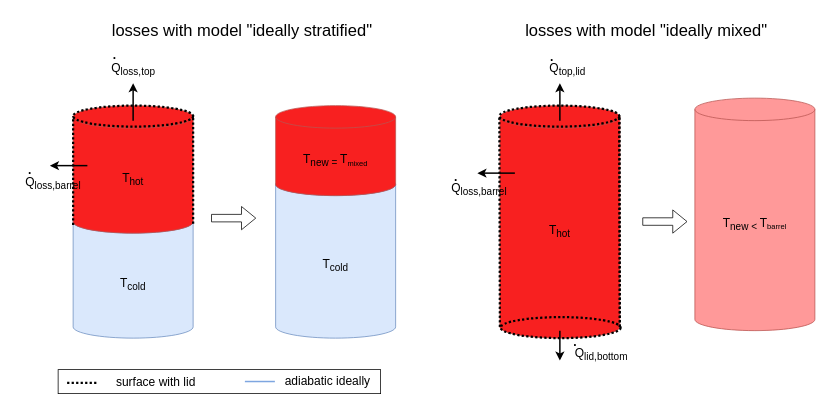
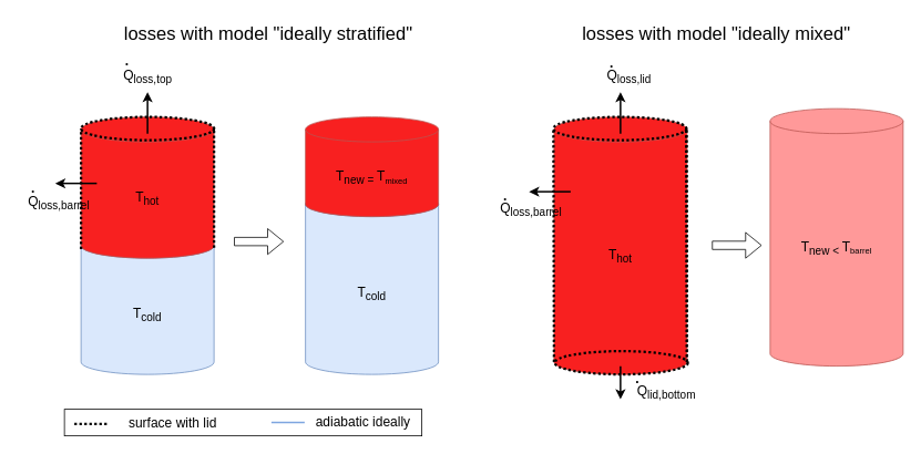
  <mxCell id="0" />
  <mxCell id="1" parent="0" />
  <mxCell id="2" value="&lt;font style=&quot;font-size: 16px;&quot;&gt;T&lt;sub&gt;cold&lt;/sub&gt;&lt;/font&gt;" style="shape=cylinder3;whiteSpace=wrap;html=1;boundedLbl=1;backgroundOutline=1;size=15;fillColor=#dae8fc;strokeColor=#6c8ebf;" parent="1" vertex="1"><mxGeometry x="97" y="280" width="160" height="170" as="geometry" /></mxCell>
  <mxCell id="3" value="&lt;font style=&quot;font-size: 16px;&quot;&gt;T&lt;sub&gt;hot&lt;/sub&gt;&lt;/font&gt;" style="shape=cylinder3;whiteSpace=wrap;html=1;boundedLbl=1;backgroundOutline=1;size=15;fillColor=#F82020;strokeColor=#b85450;gradientColor=none;" parent="1" vertex="1"><mxGeometry x="97" y="140" width="160" height="170" as="geometry" /></mxCell>
  <mxCell id="4" value="" style="endArrow=classic;startArrow=none;html=1;rounded=0;strokeColor=#000000;strokeWidth=2;fontSize=16;startFill=0;" parent="1" edge="1"><mxGeometry width="50" height="50" relative="1" as="geometry"><mxPoint x="116" y="220" as="sourcePoint" /><mxPoint x="66" y="220" as="targetPoint" /></mxGeometry></mxCell>
  <mxCell id="5" value="" style="endArrow=classic;startArrow=none;html=1;rounded=0;strokeColor=#000000;strokeWidth=2;fontSize=16;startFill=0;" parent="1" edge="1"><mxGeometry width="50" height="50" relative="1" as="geometry"><mxPoint x="177" y="160" as="sourcePoint" /><mxPoint x="177" y="110" as="targetPoint" /></mxGeometry></mxCell>
  <mxCell id="6" value="Q&lt;sub&gt;loss,top&lt;/sub&gt;" style="text;html=1;align=center;verticalAlign=middle;resizable=0;points=[];autosize=1;strokeColor=none;fillColor=none;fontSize=16;" parent="1" vertex="1"><mxGeometry x="137" y="71" width="80" height="40" as="geometry" /></mxCell>
  <mxCell id="7" value="." style="text;html=1;align=center;verticalAlign=middle;resizable=0;points=[];autosize=1;strokeColor=none;fillColor=none;fontSize=16;fontStyle=1" parent="1" vertex="1"><mxGeometry x="137" y="57" width="30" height="30" as="geometry" /></mxCell>
  <mxCell id="8" value="Q&lt;sub&gt;loss,barrel&lt;/sub&gt;" style="text;html=1;align=center;verticalAlign=middle;resizable=0;points=[];autosize=1;strokeColor=none;fillColor=none;fontSize=16;" parent="1" vertex="1"><mxGeometry x="20" y="222.5" width="100" height="40" as="geometry" /></mxCell>
  <mxCell id="9" value="." style="text;html=1;align=center;verticalAlign=middle;resizable=0;points=[];autosize=1;strokeColor=none;fillColor=none;fontSize=16;fontStyle=1" parent="1" vertex="1"><mxGeometry x="24" y="209.5" width="30" height="30" as="geometry" /></mxCell>
  <mxCell id="10" value="" style="shape=flexArrow;endArrow=classic;html=1;rounded=0;" parent="1" edge="1"><mxGeometry width="50" height="50" relative="1" as="geometry"><mxPoint x="281" y="290" as="sourcePoint" /><mxPoint x="341" y="290" as="targetPoint" /></mxGeometry></mxCell>
  <mxCell id="11" value="&lt;font style=&quot;font-size: 16px;&quot;&gt;T&lt;sub&gt;cold&lt;/sub&gt;&lt;/font&gt;" style="shape=cylinder3;whiteSpace=wrap;html=1;boundedLbl=1;backgroundOutline=1;size=15;fillColor=#dae8fc;strokeColor=#6c8ebf;" parent="1" vertex="1"><mxGeometry x="367" y="230" width="160" height="220" as="geometry" /></mxCell>
  <mxCell id="12" value="&lt;font style=&quot;font-size: 16px;&quot;&gt;T&lt;sub&gt;new =&amp;nbsp;&lt;/sub&gt;&lt;/font&gt;&lt;span style=&quot;font-size: 16px;&quot;&gt;T&lt;/span&gt;&lt;sub&gt;mixed&lt;/sub&gt;" style="shape=cylinder3;whiteSpace=wrap;html=1;boundedLbl=1;backgroundOutline=1;size=15;fillColor=#F82020;strokeColor=#b85450;gradientColor=none;" parent="1" vertex="1"><mxGeometry x="367" y="140" width="160" height="120" as="geometry" /></mxCell>
  <mxCell id="13" value="&lt;font style=&quot;font-size: 16px;&quot;&gt;T&lt;sub&gt;hot&lt;/sub&gt;&lt;/font&gt;" style="shape=cylinder3;whiteSpace=wrap;html=1;boundedLbl=1;backgroundOutline=1;size=15;fillColor=#F82020;strokeColor=#b85450;gradientColor=none;" parent="1" vertex="1"><mxGeometry x="666" y="140" width="160" height="310" as="geometry" /></mxCell>
  <mxCell id="14" value="" style="endArrow=classic;startArrow=none;html=1;rounded=0;strokeColor=#000000;strokeWidth=2;fontSize=16;startFill=0;" parent="1" edge="1"><mxGeometry width="50" height="50" relative="1" as="geometry"><mxPoint x="746" y="440" as="sourcePoint" /><mxPoint x="746" y="480" as="targetPoint" /></mxGeometry></mxCell>
  <mxCell id="15" value="" style="endArrow=classic;startArrow=none;html=1;rounded=0;strokeColor=#000000;strokeWidth=2;fontSize=16;startFill=0;" parent="1" edge="1"><mxGeometry width="50" height="50" relative="1" as="geometry"><mxPoint x="686" y="230" as="sourcePoint" /><mxPoint x="636" y="230" as="targetPoint" /></mxGeometry></mxCell>
  <mxCell id="16" value="" style="endArrow=classic;startArrow=none;html=1;rounded=0;strokeColor=#000000;strokeWidth=2;fontSize=16;startFill=0;" parent="1" edge="1"><mxGeometry width="50" height="50" relative="1" as="geometry"><mxPoint x="746" y="160" as="sourcePoint" /><mxPoint x="746" y="110" as="targetPoint" /></mxGeometry></mxCell>
  <mxCell id="17" value="Q&lt;sub&gt;lid,bottom&lt;/sub&gt;" style="text;html=1;align=center;verticalAlign=middle;resizable=0;points=[];autosize=1;strokeColor=none;fillColor=none;fontSize=16;" parent="1" vertex="1"><mxGeometry x="751" y="452" width="100" height="40" as="geometry" /></mxCell>
  <mxCell id="18" value="." style="text;html=1;align=center;verticalAlign=middle;resizable=0;points=[];autosize=1;strokeColor=none;fillColor=none;fontSize=16;fontStyle=1" parent="1" vertex="1"><mxGeometry x="751" y="440" width="30" height="30" as="geometry" /></mxCell>
- <mxCell id="19" value="Q&lt;sub&gt;top,lid&lt;/sub&gt;" style="text;html=1;align=center;verticalAlign=middle;resizable=0;points=[];autosize=1;strokeColor=none;fillColor=none;fontSize=16;" parent="1" vertex="1"><mxGeometry x="716" y="71" width="80" height="40" as="geometry" /></mxCell>
+ <mxCell id="19" value="Q&lt;sub&gt;loss,lid&lt;/sub&gt;" style="text;html=1;align=center;verticalAlign=middle;resizable=0;points=[];autosize=1;strokeColor=none;fillColor=none;fontSize=16;" parent="1" vertex="1"><mxGeometry x="716" y="71" width="80" height="40" as="geometry" /></mxCell>
  <mxCell id="20" value="." style="text;html=1;align=center;verticalAlign=middle;resizable=0;points=[];autosize=1;strokeColor=none;fillColor=none;fontSize=16;fontStyle=1" parent="1" vertex="1"><mxGeometry x="720" y="60" width="30" height="30" as="geometry" /></mxCell>
  <mxCell id="21" value="Q&lt;sub&gt;loss,barrel&lt;/sub&gt;" style="text;html=1;align=center;verticalAlign=middle;resizable=0;points=[];autosize=1;strokeColor=none;fillColor=none;fontSize=16;" parent="1" vertex="1"><mxGeometry x="588" y="232" width="100" height="40" as="geometry" /></mxCell>
  <mxCell id="22" value="." style="text;html=1;align=center;verticalAlign=middle;resizable=0;points=[];autosize=1;strokeColor=none;fillColor=none;fontSize=16;fontStyle=1" parent="1" vertex="1"><mxGeometry x="592" y="220" width="30" height="30" as="geometry" /></mxCell>
  <mxCell id="23" value="&lt;font style=&quot;font-size: 16px;&quot;&gt;T&lt;sub&gt;new &amp;lt;&amp;nbsp;&lt;/sub&gt;&lt;/font&gt;&lt;span style=&quot;font-size: 16px;&quot;&gt;T&lt;/span&gt;&lt;sub&gt;barrel&lt;/sub&gt;" style="shape=cylinder3;whiteSpace=wrap;html=1;boundedLbl=1;backgroundOutline=1;size=15;fillColor=#FF9999;strokeColor=#b85450;gradientColor=none;" parent="1" vertex="1"><mxGeometry x="926" y="130" width="160" height="310" as="geometry" /></mxCell>
  <mxCell id="24" value="losses with model &quot;ideally stratified&quot;" style="text;html=1;align=center;verticalAlign=middle;resizable=0;points=[];autosize=1;strokeColor=none;fillColor=none;fontSize=22;" parent="1" vertex="1"><mxGeometry x="137" y="20" width="370" height="40" as="geometry" /></mxCell>
  <mxCell id="25" value="losses with model &quot;ideally mixed&quot;" style="text;html=1;align=center;verticalAlign=middle;resizable=0;points=[];autosize=1;strokeColor=none;fillColor=none;fontSize=22;" parent="1" vertex="1"><mxGeometry x="686" y="20" width="350" height="40" as="geometry" /></mxCell>
  <mxCell id="26" value="" style="shape=flexArrow;endArrow=classic;html=1;rounded=0;" parent="1" edge="1"><mxGeometry width="50" height="50" relative="1" as="geometry"><mxPoint x="856" y="294.57" as="sourcePoint" /><mxPoint x="916" y="294.57" as="targetPoint" /></mxGeometry></mxCell>
  <mxCell id="27" value="" style="endArrow=none;html=1;rounded=0;fontSize=22;strokeWidth=3;dashed=1;dashPattern=1 1;entryX=0;entryY=0;entryDx=0;entryDy=15;entryPerimeter=0;" parent="1" edge="1"><mxGeometry width="50" height="50" relative="1" as="geometry"><mxPoint x="97" y="299" as="sourcePoint" /><mxPoint x="97" y="154" as="targetPoint" /></mxGeometry></mxCell>
  <mxCell id="28" value="" style="endArrow=none;html=1;rounded=0;fontSize=22;strokeWidth=3;dashed=1;dashPattern=1 1;entryX=0;entryY=0;entryDx=0;entryDy=15;entryPerimeter=0;" parent="1" edge="1"><mxGeometry width="50" height="50" relative="1" as="geometry"><mxPoint x="257" y="297.5" as="sourcePoint" /><mxPoint x="257" y="152.5" as="targetPoint" /></mxGeometry></mxCell>
  <mxCell id="29" value="" style="ellipse;whiteSpace=wrap;html=1;fontSize=22;fillColor=none;strokeWidth=3;dashed=1;dashPattern=1 1;" parent="1" vertex="1"><mxGeometry x="97" y="140" width="160" height="28" as="geometry" /></mxCell>
  <mxCell id="30" value="" style="ellipse;whiteSpace=wrap;html=1;fontSize=22;fillColor=none;strokeWidth=3;dashed=1;dashPattern=1 1;" parent="1" vertex="1"><mxGeometry x="665.29" y="140" width="160" height="28" as="geometry" /></mxCell>
  <mxCell id="31" value="" style="endArrow=none;html=1;rounded=0;fontSize=22;strokeWidth=3;dashed=1;dashPattern=1 1;entryX=0;entryY=0;entryDx=0;entryDy=15;entryPerimeter=0;exitX=0;exitY=1;exitDx=0;exitDy=-15;exitPerimeter=0;" parent="1" source="13" edge="1"><mxGeometry width="50" height="50" relative="1" as="geometry"><mxPoint x="665.29" y="299" as="sourcePoint" /><mxPoint x="665.29" y="154" as="targetPoint" /></mxGeometry></mxCell>
  <mxCell id="32" value="" style="endArrow=none;html=1;rounded=0;fontSize=22;strokeWidth=3;dashed=1;dashPattern=1 1;entryX=0;entryY=0;entryDx=0;entryDy=15;entryPerimeter=0;exitX=1;exitY=1;exitDx=0;exitDy=-15;exitPerimeter=0;" parent="1" source="13" edge="1"><mxGeometry width="50" height="50" relative="1" as="geometry"><mxPoint x="825.29" y="297.5" as="sourcePoint" /><mxPoint x="825.29" y="152.5" as="targetPoint" /></mxGeometry></mxCell>
  <mxCell id="33" value="" style="endArrow=none;html=1;rounded=0;fontSize=22;strokeWidth=3;dashed=1;dashPattern=1 1;entryX=0;entryY=0;entryDx=0;entryDy=15;entryPerimeter=0;exitX=1;exitY=1;exitDx=0;exitDy=-15;exitPerimeter=0;" parent="1" source="13" edge="1"><mxGeometry width="50" height="50" relative="1" as="geometry"><mxPoint x="825.29" y="297.5" as="sourcePoint" /><mxPoint x="825.29" y="152.5" as="targetPoint" /></mxGeometry></mxCell>
  <mxCell id="34" value="" style="endArrow=none;html=1;rounded=0;fontSize=22;strokeWidth=3;dashed=1;dashPattern=1 1;entryX=0;entryY=0;entryDx=0;entryDy=15;entryPerimeter=0;" parent="1" edge="1"><mxGeometry width="50" height="50" relative="1" as="geometry"><mxPoint x="128" y="509.76" as="sourcePoint" /><mxPoint x="88" y="509.76" as="targetPoint" /></mxGeometry></mxCell>
  <mxCell id="35" value="surface with lid" style="text;html=1;align=center;verticalAlign=middle;resizable=0;points=[];autosize=1;strokeColor=none;fillColor=none;fontSize=16;" parent="1" vertex="1"><mxGeometry x="127" y="493" width="160" height="30" as="geometry" /></mxCell>
  <mxCell id="36" value="" style="ellipse;whiteSpace=wrap;html=1;fontSize=22;fillColor=none;strokeWidth=3;dashed=1;dashPattern=1 1;" parent="1" vertex="1"><mxGeometry x="667" y="422" width="160" height="28" as="geometry" /></mxCell>
  <mxCell id="37" value="adiabatic ideally" style="text;html=1;align=center;verticalAlign=middle;resizable=0;points=[];autosize=1;strokeColor=none;fillColor=none;fontSize=16;" vertex="1" parent="1"><mxGeometry x="366" y="492" width="140" height="30" as="geometry" /></mxCell>
  <mxCell id="38" value="" style="endArrow=none;html=1;rounded=0;fontSize=22;strokeWidth=2;entryX=0;entryY=0;entryDx=0;entryDy=15;entryPerimeter=0;strokeColor=#7EA6E0;" edge="1" parent="1"><mxGeometry width="50" height="50" relative="1" as="geometry"><mxPoint x="366" y="507.86" as="sourcePoint" /><mxPoint x="326" y="507.86" as="targetPoint" /></mxGeometry></mxCell>
  <mxCell id="39" value="" style="rounded=0;whiteSpace=wrap;html=1;gradientColor=default;fillColor=none;" vertex="1" parent="1"><mxGeometry x="77" y="492" width="430" height="32" as="geometry" /></mxCell>
